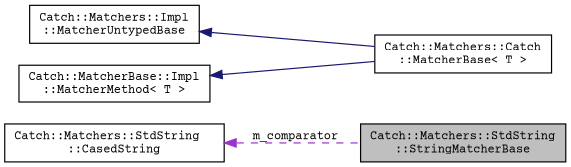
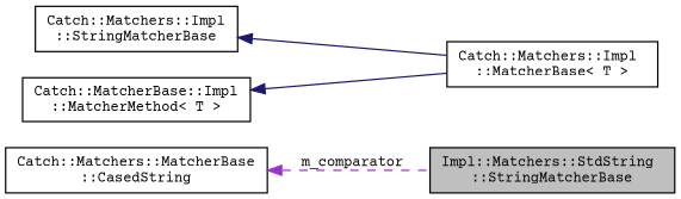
  digraph {
    fontname="Courier Prime"
    rankdir=LR
    node [color=black fontname="Courier Prime" fontsize=10 shape=record]
    edge [color=midnightblue dir=back fontname="Courier Prime" fontsize=10 labelfontname=Helvetica labelfontsize=10 style=solid]
-   n1 [fillcolor=grey75 fontcolor=black height=0.2 label="Catch::Matchers::StdString\l::StringMatcherBase" style=filled width=0.4]
-   n2 [height=0.2 label="Catch::Matchers::Catch\l::MatcherBase\< T \>" width=0.4]
-   n3 [height=0.2 label="Catch::Matchers::Impl\l::MatcherUntypedBase" width=0.4]
+   n1 [fillcolor=grey75 fontcolor=black height=0.2 label="Impl::Matchers::StdString\l::StringMatcherBase" style=filled width=0.4]
+   n2 [height=0.2 label="Catch::Matchers::Impl\l::MatcherBase\< T \>" width=0.4]
+   n3 [height=0.2 label="Catch::Matchers::Impl\l::StringMatcherBase" width=0.4]
    n4 [height=0.2 label="Catch::MatcherBase::Impl\l::MatcherMethod\< T \>" width=0.4]
-   n5 [height=0.2 label="Catch::Matchers::StdString\l::CasedString" width=0.4]
+   n5 [height=0.2 label="Catch::Matchers::MatcherBase\l::CasedString" width=0.4]
    n3 -> n2
    n4 -> n2
    n5 -> n1 [color=darkorchid3 label=" m_comparator" style=dashed]
  }
